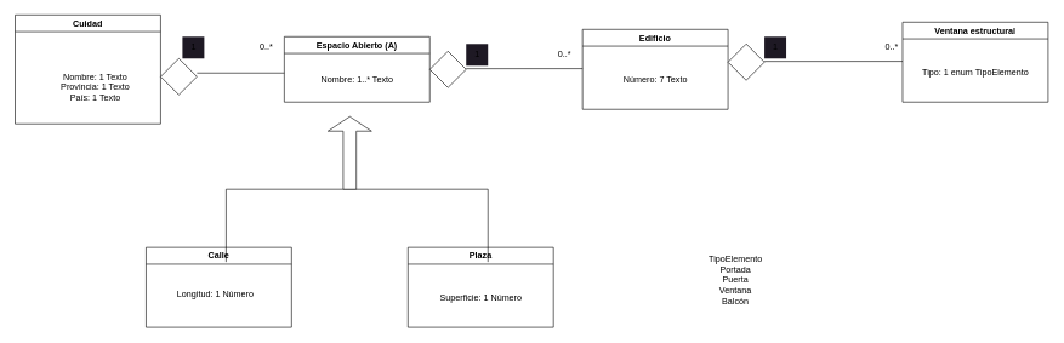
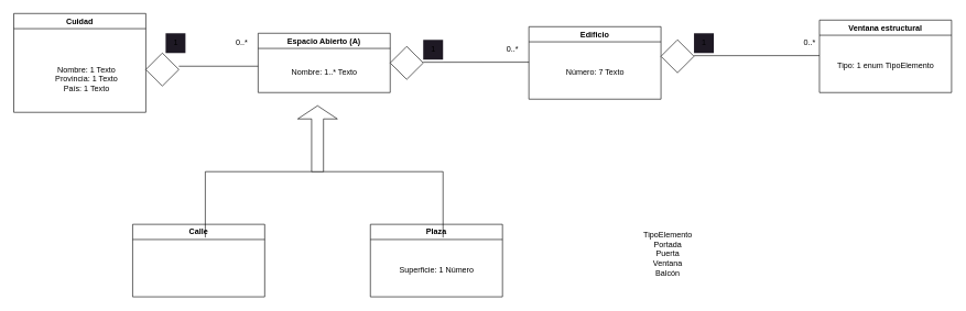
  <mxCell id="0" />
  <mxCell id="1" parent="0" />
  <mxCell id="2" value="Cuidad" style="swimlane;whiteSpace=wrap;html=1;" vertex="1" parent="1"><mxGeometry x="20" y="20" width="200" height="150" as="geometry" /></mxCell>
  <mxCell id="3" value="Nombre: 1 Texto&lt;br/&gt;Provincia: 1 Texto&lt;br/&gt;País: 1 Texto&lt;br/&gt;" style="text;html=1;align=center;verticalAlign=middle;resizable=0;points=[];autosize=1;strokeColor=none;fillColor=none;" vertex="1" parent="2"><mxGeometry x="50" y="70" width="120" height="60" as="geometry" /></mxCell>
  <mxCell id="4" value="Espacio Abierto (A)" style="swimlane;whiteSpace=wrap;html=1;" vertex="1" parent="1"><mxGeometry x="390" y="50" width="200" height="90" as="geometry" /></mxCell>
  <mxCell id="5" value="Nombre: 1..* Texto" style="text;html=1;align=center;verticalAlign=middle;resizable=0;points=[];autosize=1;strokeColor=none;fillColor=none;" vertex="1" parent="4"><mxGeometry x="40" y="45" width="120" height="30" as="geometry" /></mxCell>
  <mxCell id="6" value="Edificio" style="swimlane;whiteSpace=wrap;html=1;" vertex="1" parent="1"><mxGeometry x="800" y="40" width="200" height="110" as="geometry" /></mxCell>
  <mxCell id="7" value="Número: 7 Texto" style="text;html=1;align=center;verticalAlign=middle;resizable=0;points=[];autosize=1;strokeColor=none;fillColor=none;" vertex="1" parent="6"><mxGeometry x="45" y="55" width="110" height="30" as="geometry" /></mxCell>
  <mxCell id="8" value="Ventana estructural" style="swimlane;whiteSpace=wrap;html=1;" vertex="1" parent="1"><mxGeometry x="1240" y="30" width="200" height="110" as="geometry" /></mxCell>
  <mxCell id="9" value="Tipo: 1 enum TipoElemento" style="text;html=1;align=center;verticalAlign=middle;resizable=0;points=[];autosize=1;strokeColor=none;fillColor=none;" vertex="1" parent="8"><mxGeometry x="15" y="55" width="170" height="30" as="geometry" /></mxCell>
  <mxCell id="10" value="Calle" style="swimlane;whiteSpace=wrap;html=1;" vertex="1" parent="1"><mxGeometry x="200" y="340" width="200" height="110" as="geometry" /></mxCell>
- <mxCell id="11" value="Longitud: 1 Número" style="text;html=1;align=center;verticalAlign=middle;resizable=0;points=[];autosize=1;strokeColor=none;fillColor=none;" vertex="1" parent="10"><mxGeometry x="30" y="50" width="130" height="30" as="geometry" /></mxCell>
  <mxCell id="12" value="Plaza" style="swimlane;whiteSpace=wrap;html=1;" vertex="1" parent="1"><mxGeometry x="560" y="340" width="200" height="110" as="geometry" /></mxCell>
  <mxCell id="13" value="Superficie: 1 Número" style="text;html=1;align=center;verticalAlign=middle;resizable=0;points=[];autosize=1;strokeColor=none;fillColor=none;" vertex="1" parent="12"><mxGeometry x="30" y="55" width="140" height="30" as="geometry" /></mxCell>
  <mxCell id="14" value="TipoElemento&lt;br/&gt;Portada&lt;br/&gt;Puerta&lt;br/&gt;Ventana&lt;br/&gt;Balcón" style="text;html=1;align=center;verticalAlign=middle;resizable=0;points=[];autosize=1;strokeColor=none;fillColor=none;" vertex="1" parent="1"><mxGeometry x="960" y="340" width="100" height="90" as="geometry" /></mxCell>
  <mxCell id="15" value="" style="endArrow=none;html=1;" edge="1" parent="1"><mxGeometry width="50" height="50" relative="1" as="geometry"><mxPoint x="670" y="360" as="sourcePoint" /><mxPoint x="670" y="260" as="targetPoint" /></mxGeometry></mxCell>
  <mxCell id="16" value="" style="endArrow=none;html=1;" edge="1" parent="1"><mxGeometry width="50" height="50" relative="1" as="geometry"><mxPoint x="310" y="360" as="sourcePoint" /><mxPoint x="310" y="260" as="targetPoint" /></mxGeometry></mxCell>
  <mxCell id="17" value="" style="endArrow=none;html=1;" edge="1" parent="1"><mxGeometry width="50" height="50" relative="1" as="geometry"><mxPoint x="310" y="260" as="sourcePoint" /><mxPoint x="670" y="260" as="targetPoint" /></mxGeometry></mxCell>
  <mxCell id="18" value="" style="shape=singleArrow;direction=north;whiteSpace=wrap;html=1;fillColor=#FFFFFF;" vertex="1" parent="1"><mxGeometry x="450" y="160" width="60" height="100" as="geometry" /></mxCell>
  <mxCell id="19" value="" style="endArrow=none;html=1;" edge="1" parent="1"><mxGeometry width="50" height="50" relative="1" as="geometry"><mxPoint x="270" y="100" as="sourcePoint" /><mxPoint x="390" y="100" as="targetPoint" /></mxGeometry></mxCell>
  <mxCell id="20" value="" style="endArrow=none;html=1;" edge="1" parent="1"><mxGeometry width="50" height="50" relative="1" as="geometry"><mxPoint x="640" y="94" as="sourcePoint" /><mxPoint x="800" y="93.89" as="targetPoint" /></mxGeometry></mxCell>
  <mxCell id="21" value="" style="endArrow=none;html=1;" edge="1" parent="1"><mxGeometry width="50" height="50" relative="1" as="geometry"><mxPoint x="1050" y="84" as="sourcePoint" /><mxPoint x="1240" y="83.89" as="targetPoint" /></mxGeometry></mxCell>
  <mxCell id="22" value="" style="rhombus;whiteSpace=wrap;html=1;fillColor=#FFFFFF;" vertex="1" parent="1"><mxGeometry x="220" y="80" width="50" height="50" as="geometry" /></mxCell>
  <mxCell id="23" value="" style="rhombus;whiteSpace=wrap;html=1;fillColor=#FFFFFF;" vertex="1" parent="1"><mxGeometry x="590" y="70" width="50" height="50" as="geometry" /></mxCell>
  <mxCell id="24" value="" style="rhombus;whiteSpace=wrap;html=1;fillColor=#FFFFFF;" vertex="1" parent="1"><mxGeometry x="1000" y="60" width="50" height="50" as="geometry" /></mxCell>
  <mxCell id="25" value="1" style="text;html=1;align=center;verticalAlign=middle;resizable=0;points=[];autosize=1;strokeColor=none;fillColor=#1E1924;" vertex="1" parent="1"><mxGeometry x="250" y="50" width="30" height="30" as="geometry" /></mxCell>
  <mxCell id="26" value="&amp;nbsp;0..*&amp;nbsp;" style="text;html=1;align=center;verticalAlign=middle;resizable=0;points=[];autosize=1;strokeColor=none;fillColor=none;" vertex="1" parent="1"><mxGeometry x="340" y="50" width="50" height="30" as="geometry" /></mxCell>
  <mxCell id="27" value="&amp;nbsp;0..*&amp;nbsp;" style="text;html=1;align=center;verticalAlign=middle;resizable=0;points=[];autosize=1;strokeColor=none;fillColor=none;" vertex="1" parent="1"><mxGeometry x="750" y="60" width="50" height="30" as="geometry" /></mxCell>
  <mxCell id="28" value="&amp;nbsp;0..*&amp;nbsp;" style="text;html=1;align=center;verticalAlign=middle;resizable=0;points=[];autosize=1;strokeColor=none;fillColor=none;" vertex="1" parent="1"><mxGeometry x="1200" y="50" width="50" height="30" as="geometry" /></mxCell>
  <mxCell id="29" value="1" style="text;html=1;align=center;verticalAlign=middle;resizable=0;points=[];autosize=1;strokeColor=none;fillColor=#1E1924;" vertex="1" parent="1"><mxGeometry x="640" y="60" width="30" height="30" as="geometry" /></mxCell>
  <mxCell id="30" value="1" style="text;html=1;align=center;verticalAlign=middle;resizable=0;points=[];autosize=1;strokeColor=none;fillColor=#1E1924;" vertex="1" parent="1"><mxGeometry x="1050" y="50" width="30" height="30" as="geometry" /></mxCell>
